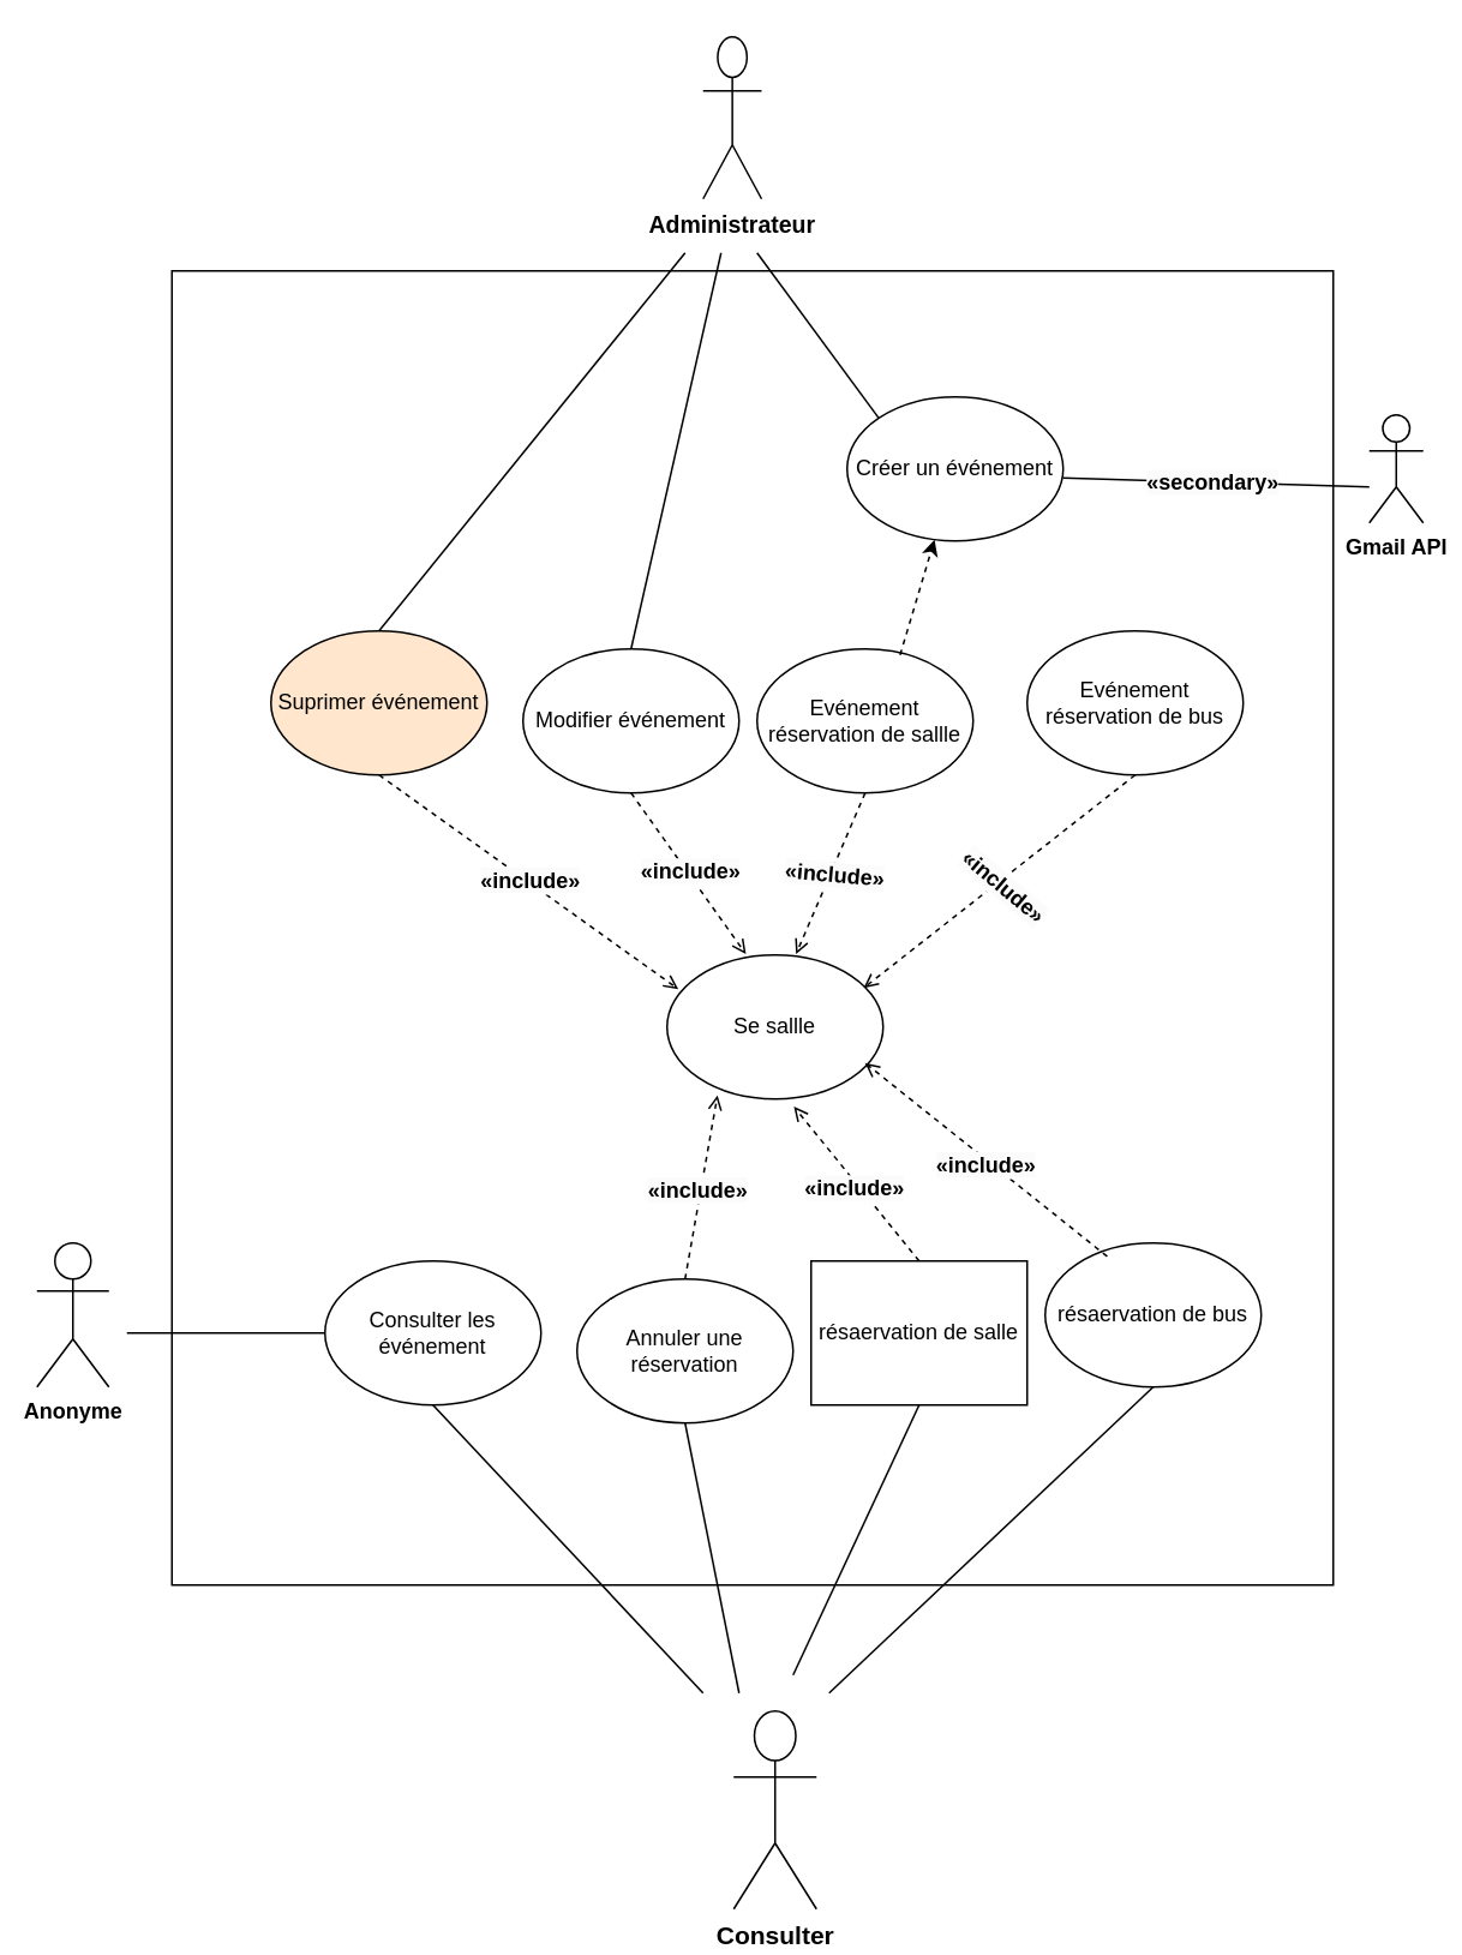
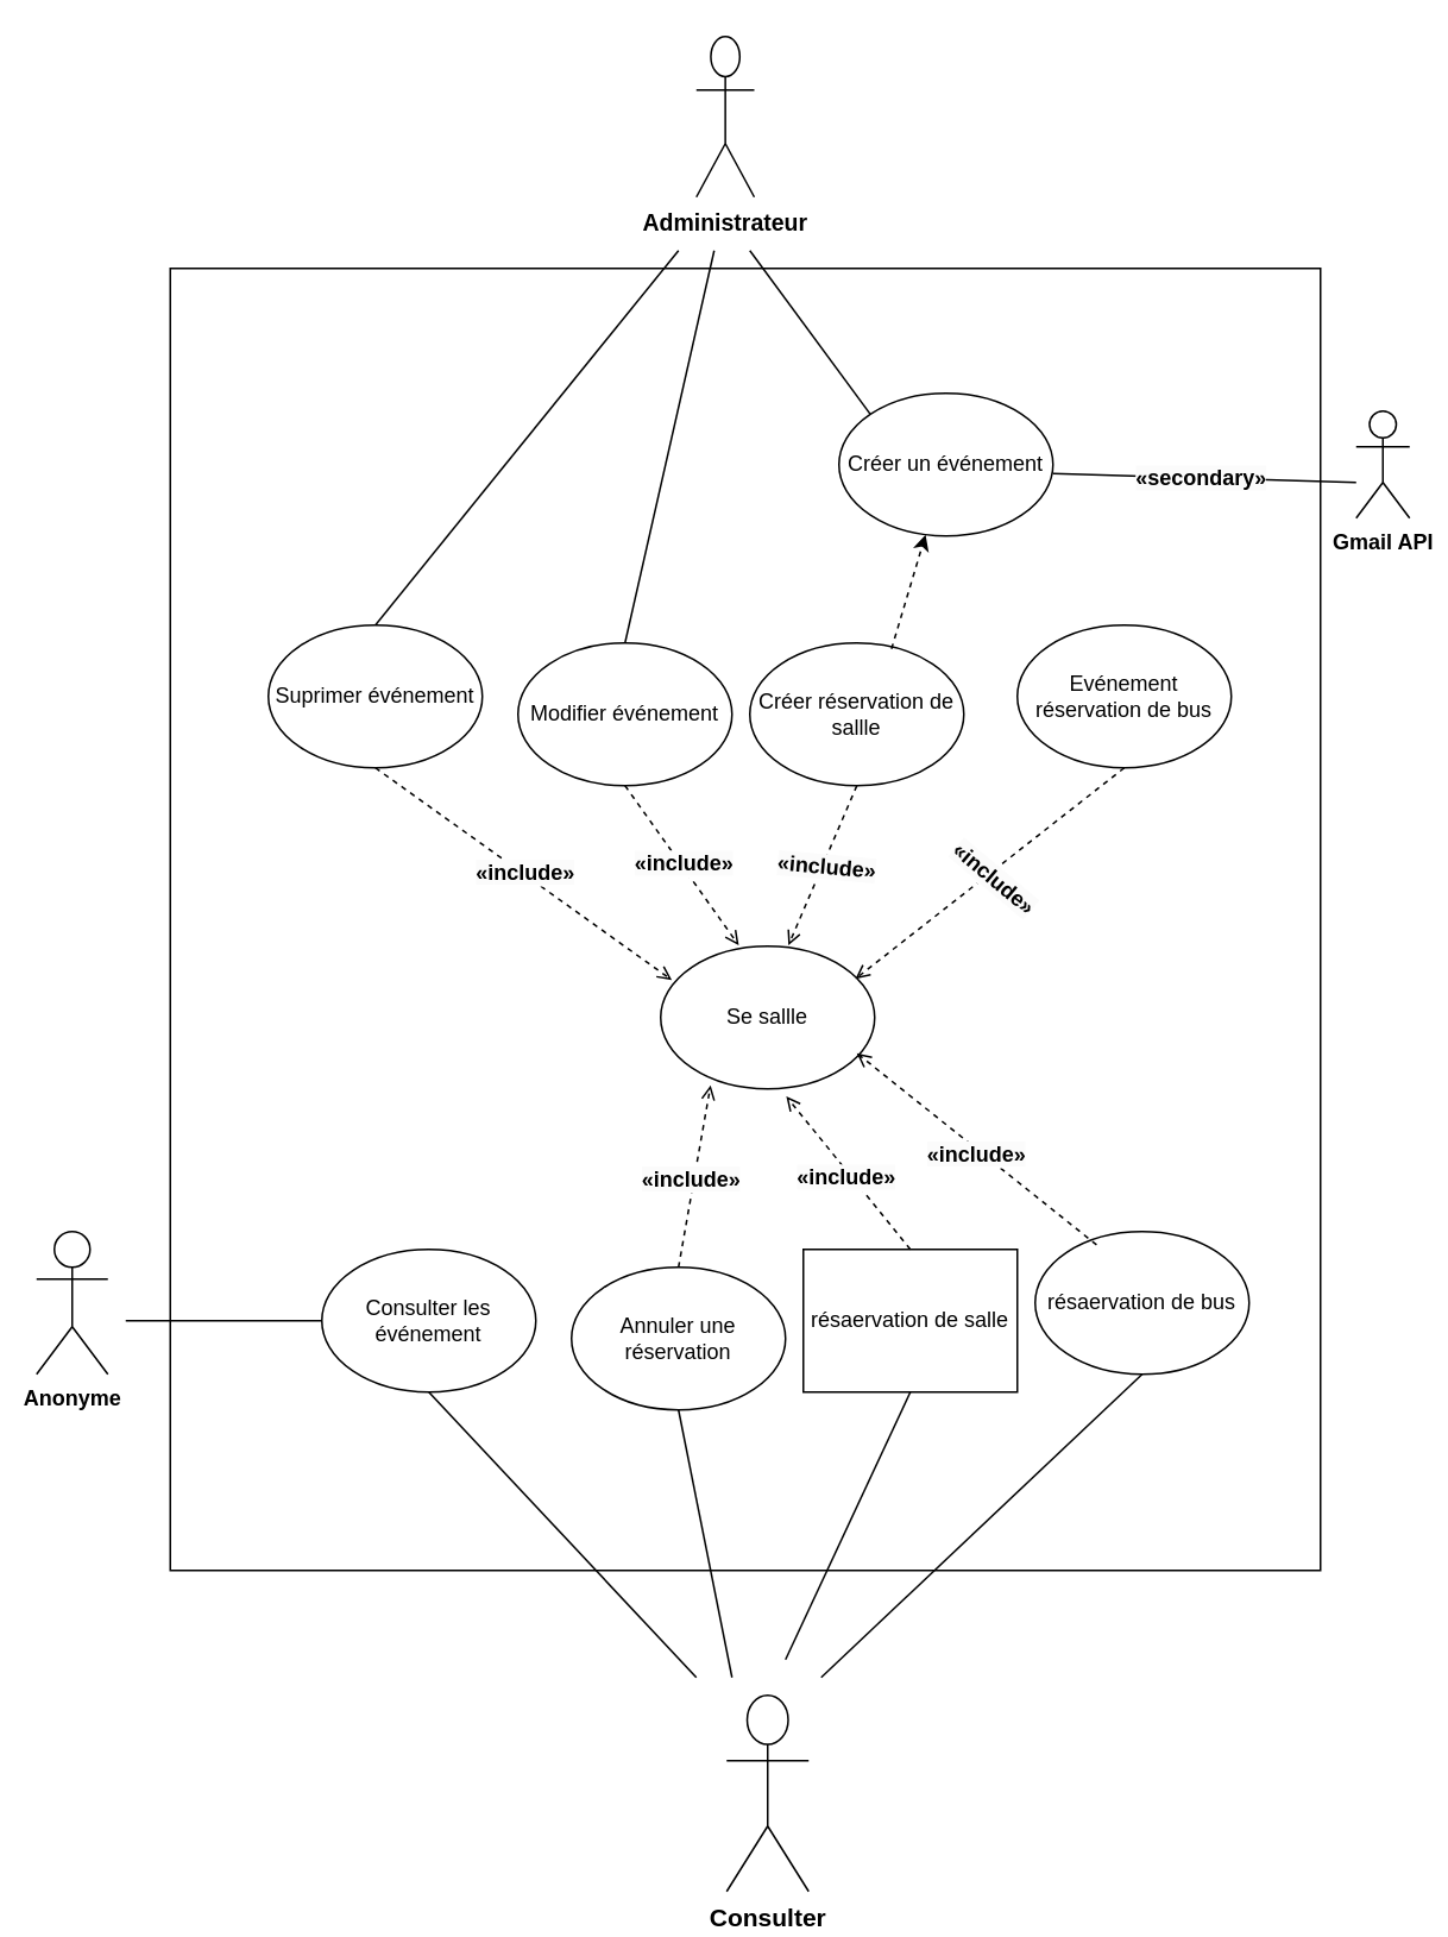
  <mxCell id="0" />
  <mxCell id="1" parent="0" />
  <mxCell id="2" value="" style="rounded=0;whiteSpace=wrap;html=1;" parent="1" vertex="1"><mxGeometry x="95" y="150" width="645" height="730" as="geometry" /></mxCell>
  <mxCell id="3" value="&lt;b&gt;&lt;font style=&quot;font-size: 13px;&quot;&gt;Administrateur&lt;/font&gt;&lt;/b&gt;" style="shape=umlActor;verticalLabelPosition=bottom;verticalAlign=top;html=1;outlineConnect=0;" parent="1" vertex="1"><mxGeometry x="390" y="20" width="32.5" height="90" as="geometry" /></mxCell>
  <mxCell id="4" value="Evénement réservation de bus" style="ellipse;whiteSpace=wrap;html=1;" parent="1" vertex="1"><mxGeometry x="570" y="350" width="120" height="80" as="geometry" /></mxCell>
- <mxCell id="5" value="Evénement réservation de sallle" style="ellipse;whiteSpace=wrap;html=1;" parent="1" vertex="1"><mxGeometry x="420" y="360" width="120" height="80" as="geometry" /></mxCell>
- <mxCell id="6" value="Suprimer événement" style="ellipse;whiteSpace=wrap;html=1;fillColor=#ffe6cc;" parent="1" vertex="1"><mxGeometry x="150" y="350" width="120" height="80" as="geometry" /></mxCell>
+ <mxCell id="5" value="Créer réservation de sallle" style="ellipse;whiteSpace=wrap;html=1;" parent="1" vertex="1"><mxGeometry x="420" y="360" width="120" height="80" as="geometry" /></mxCell>
+ <mxCell id="6" value="Suprimer événement" style="ellipse;whiteSpace=wrap;html=1;" parent="1" vertex="1"><mxGeometry x="150" y="350" width="120" height="80" as="geometry" /></mxCell>
  <mxCell id="7" value="Se sallle" style="ellipse;whiteSpace=wrap;html=1;" parent="1" vertex="1"><mxGeometry x="370" y="530" width="120" height="80" as="geometry" /></mxCell>
  <mxCell id="8" value="" style="endArrow=none;html=1;rounded=0;entryX=0;entryY=0;entryDx=0;entryDy=0;" parent="1" target="16" edge="1"><mxGeometry width="50" height="50" relative="1" as="geometry"><mxPoint x="420" y="140" as="sourcePoint" /><mxPoint x="160" y="330" as="targetPoint" /></mxGeometry></mxCell>
  <mxCell id="9" value="" style="endArrow=none;html=1;rounded=0;entryX=0.5;entryY=0;entryDx=0;entryDy=0;" parent="1" target="6" edge="1"><mxGeometry width="50" height="50" relative="1" as="geometry"><mxPoint x="380" y="140" as="sourcePoint" /><mxPoint x="160" y="390" as="targetPoint" /></mxGeometry></mxCell>
  <mxCell id="10" value="" style="endArrow=open;html=1;rounded=0;exitX=0.5;exitY=1;exitDx=0;exitDy=0;dashed=1;endFill=0;entryX=0.597;entryY=-0.006;entryDx=0;entryDy=0;entryPerimeter=0;" parent="1" source="5" target="7" edge="1"><mxGeometry width="50" height="50" relative="1" as="geometry"><mxPoint x="410" y="520" as="sourcePoint" /><mxPoint x="466.142" y="530.21" as="targetPoint" /></mxGeometry></mxCell>
  <mxCell id="11" value="&lt;b&gt;&lt;span style=&quot;font-size: 12px; text-wrap: wrap; background-color: rgb(251, 251, 251);&quot;&gt;«i&lt;/span&gt;&lt;span style=&quot;font-size: 12px; text-wrap: wrap; background-color: rgb(251, 251, 251);&quot;&gt;nclude»&lt;/span&gt;&lt;/b&gt;" style="edgeLabel;html=1;align=center;verticalAlign=middle;resizable=0;points=[];rotation=5;" parent="10" vertex="1" connectable="0"><mxGeometry x="-0.011" y="2" relative="1" as="geometry"><mxPoint y="1" as="offset" /></mxGeometry></mxCell>
  <mxCell id="12" value="" style="endArrow=open;html=1;rounded=0;exitX=0.5;exitY=1;exitDx=0;exitDy=0;entryX=0.91;entryY=0.229;entryDx=0;entryDy=0;dashed=1;endFill=0;entryPerimeter=0;" parent="1" source="4" target="7" edge="1"><mxGeometry width="50" height="50" relative="1" as="geometry"><mxPoint x="308" y="300" as="sourcePoint" /><mxPoint x="502.426" y="541.716" as="targetPoint" /></mxGeometry></mxCell>
  <mxCell id="13" value="&lt;b&gt;&lt;span style=&quot;font-size: 12px; text-wrap: wrap; background-color: rgb(251, 251, 251);&quot;&gt;«i&lt;/span&gt;&lt;span style=&quot;font-size: 12px; text-wrap: wrap; background-color: rgb(251, 251, 251);&quot;&gt;nclude»&lt;/span&gt;&lt;/b&gt;" style="edgeLabel;html=1;align=center;verticalAlign=middle;resizable=0;points=[];rotation=40;" parent="12" vertex="1" connectable="0"><mxGeometry x="-0.011" y="2" relative="1" as="geometry"><mxPoint y="1" as="offset" /></mxGeometry></mxCell>
  <mxCell id="14" value="" style="endArrow=open;html=1;rounded=0;exitX=0.5;exitY=1;exitDx=0;exitDy=0;entryX=0.052;entryY=0.237;entryDx=0;entryDy=0;dashed=1;entryPerimeter=0;endFill=0;" parent="1" source="6" target="7" edge="1"><mxGeometry width="50" height="50" relative="1" as="geometry"><mxPoint x="318" y="397" as="sourcePoint" /><mxPoint x="403.24" y="552" as="targetPoint" /></mxGeometry></mxCell>
  <mxCell id="15" value="&lt;b&gt;&lt;span style=&quot;font-size: 12px; text-wrap: wrap; background-color: rgb(251, 251, 251);&quot;&gt;«i&lt;/span&gt;&lt;span style=&quot;font-size: 12px; text-wrap: wrap; background-color: rgb(251, 251, 251);&quot;&gt;nclude»&lt;/span&gt;&lt;/b&gt;" style="edgeLabel;html=1;align=center;verticalAlign=middle;resizable=0;points=[];rotation=0;" parent="14" vertex="1" connectable="0"><mxGeometry x="-0.011" y="2" relative="1" as="geometry"><mxPoint y="1" as="offset" /></mxGeometry></mxCell>
  <mxCell id="16" value="Créer un événement" style="ellipse;whiteSpace=wrap;html=1;" parent="1" vertex="1"><mxGeometry x="470" y="220" width="120" height="80" as="geometry" /></mxCell>
  <mxCell id="17" value="" style="endArrow=classic;html=1;rounded=0;exitX=0.662;exitY=0.041;exitDx=0;exitDy=0;dashed=1;exitPerimeter=0;" parent="1" source="5" target="16" edge="1"><mxGeometry width="50" height="50" relative="1" as="geometry"><mxPoint x="252" y="319" as="sourcePoint" /><mxPoint x="220" y="330" as="targetPoint" /></mxGeometry></mxCell>
  <mxCell id="18" value="Modifier événement" style="ellipse;whiteSpace=wrap;html=1;" parent="1" vertex="1"><mxGeometry x="290" y="360" width="120" height="80" as="geometry" /></mxCell>
  <mxCell id="19" value="" style="endArrow=none;html=1;rounded=0;entryX=0.5;entryY=0;entryDx=0;entryDy=0;" parent="1" target="18" edge="1"><mxGeometry width="50" height="50" relative="1" as="geometry"><mxPoint x="400" y="140" as="sourcePoint" /><mxPoint x="100" y="430" as="targetPoint" /></mxGeometry></mxCell>
  <mxCell id="20" value="" style="endArrow=open;html=1;rounded=0;exitX=0.5;exitY=1;exitDx=0;exitDy=0;dashed=1;endFill=0;entryX=0.365;entryY=-0.006;entryDx=0;entryDy=0;entryPerimeter=0;" parent="1" source="18" target="7" edge="1"><mxGeometry width="50" height="50" relative="1" as="geometry"><mxPoint x="250" y="410" as="sourcePoint" /><mxPoint x="426.4" y="535.2" as="targetPoint" /></mxGeometry></mxCell>
  <mxCell id="21" value="&lt;b&gt;&lt;span style=&quot;font-size: 12px; text-wrap: wrap; background-color: rgb(251, 251, 251);&quot;&gt;«i&lt;/span&gt;&lt;span style=&quot;font-size: 12px; text-wrap: wrap; background-color: rgb(251, 251, 251);&quot;&gt;nclude»&lt;/span&gt;&lt;/b&gt;" style="edgeLabel;html=1;align=center;verticalAlign=middle;resizable=0;points=[];rotation=0;" parent="20" vertex="1" connectable="0"><mxGeometry x="-0.011" y="2" relative="1" as="geometry"><mxPoint y="1" as="offset" /></mxGeometry></mxCell>
  <mxCell id="22" value="&lt;b&gt;&lt;font style=&quot;font-size: 14px;&quot;&gt;Consulter&lt;/font&gt;&lt;/b&gt;" style="shape=umlActor;verticalLabelPosition=bottom;verticalAlign=top;html=1;outlineConnect=0;" parent="1" vertex="1"><mxGeometry x="407" y="950" width="46" height="110" as="geometry" /></mxCell>
  <mxCell id="23" value="résaervation de salle" style="whiteSpace=wrap;html=1;rounded=0;" parent="1" vertex="1"><mxGeometry x="450" y="700" width="120" height="80" as="geometry" /></mxCell>
  <mxCell id="24" value="résaervation de bus" style="ellipse;whiteSpace=wrap;html=1;" parent="1" vertex="1"><mxGeometry x="580" y="690" width="120" height="80" as="geometry" /></mxCell>
  <mxCell id="25" value="Annuler une réservation" style="ellipse;whiteSpace=wrap;html=1;" parent="1" vertex="1"><mxGeometry x="320" y="710" width="120" height="80" as="geometry" /></mxCell>
  <mxCell id="26" value="Consulter les événement" style="ellipse;whiteSpace=wrap;html=1;" parent="1" vertex="1"><mxGeometry x="180" y="700" width="120" height="80" as="geometry" /></mxCell>
  <mxCell id="27" value="" style="endArrow=none;html=1;rounded=0;entryX=0.5;entryY=1;entryDx=0;entryDy=0;" parent="1" target="24" edge="1"><mxGeometry width="50" height="50" relative="1" as="geometry"><mxPoint x="460" y="940" as="sourcePoint" /><mxPoint x="520" y="860" as="targetPoint" /></mxGeometry></mxCell>
  <mxCell id="28" value="" style="endArrow=none;html=1;rounded=0;entryX=0.5;entryY=1;entryDx=0;entryDy=0;" parent="1" target="23" edge="1"><mxGeometry width="50" height="50" relative="1" as="geometry"><mxPoint x="440" y="930" as="sourcePoint" /><mxPoint x="370" y="710" as="targetPoint" /></mxGeometry></mxCell>
  <mxCell id="29" value="" style="endArrow=none;html=1;rounded=0;entryX=0.5;entryY=1;entryDx=0;entryDy=0;" parent="1" target="25" edge="1"><mxGeometry width="50" height="50" relative="1" as="geometry"><mxPoint x="410" y="940" as="sourcePoint" /><mxPoint x="370" y="710" as="targetPoint" /></mxGeometry></mxCell>
  <mxCell id="30" value="" style="endArrow=none;html=1;rounded=0;entryX=0.5;entryY=1;entryDx=0;entryDy=0;" parent="1" target="26" edge="1"><mxGeometry width="50" height="50" relative="1" as="geometry"><mxPoint x="390" y="940" as="sourcePoint" /><mxPoint x="370" y="710" as="targetPoint" /></mxGeometry></mxCell>
  <mxCell id="31" value="" style="endArrow=open;html=1;rounded=0;exitX=0.5;exitY=0;exitDx=0;exitDy=0;entryX=0;entryY=1;entryDx=0;entryDy=0;dashed=1;endFill=0;" parent="1" source="25" edge="1"><mxGeometry width="50" height="50" relative="1" as="geometry"><mxPoint x="210" y="720" as="sourcePoint" /><mxPoint x="398" y="608" as="targetPoint" /></mxGeometry></mxCell>
  <mxCell id="32" value="&lt;b&gt;&lt;span style=&quot;font-size: 12px; text-wrap: wrap; background-color: rgb(251, 251, 251);&quot;&gt;«i&lt;/span&gt;&lt;span style=&quot;font-size: 12px; text-wrap: wrap; background-color: rgb(251, 251, 251);&quot;&gt;nclude»&lt;/span&gt;&lt;/b&gt;" style="edgeLabel;html=1;align=center;verticalAlign=middle;resizable=0;points=[];rotation=0;" parent="31" vertex="1" connectable="0"><mxGeometry x="-0.011" y="2" relative="1" as="geometry"><mxPoint y="1" as="offset" /></mxGeometry></mxCell>
  <mxCell id="33" value="" style="endArrow=open;html=1;rounded=0;exitX=0.5;exitY=0;exitDx=0;exitDy=0;entryX=0.587;entryY=1.053;entryDx=0;entryDy=0;dashed=1;endFill=0;entryPerimeter=0;" parent="1" source="23" target="7" edge="1"><mxGeometry width="50" height="50" relative="1" as="geometry"><mxPoint x="360" y="730" as="sourcePoint" /><mxPoint x="408" y="618" as="targetPoint" /></mxGeometry></mxCell>
  <mxCell id="34" value="&lt;b&gt;&lt;span style=&quot;font-size: 12px; text-wrap: wrap; background-color: rgb(251, 251, 251);&quot;&gt;«i&lt;/span&gt;&lt;span style=&quot;font-size: 12px; text-wrap: wrap; background-color: rgb(251, 251, 251);&quot;&gt;nclude»&lt;/span&gt;&lt;/b&gt;" style="edgeLabel;html=1;align=center;verticalAlign=middle;resizable=0;points=[];rotation=0;" parent="33" vertex="1" connectable="0"><mxGeometry x="-0.011" y="2" relative="1" as="geometry"><mxPoint y="1" as="offset" /></mxGeometry></mxCell>
  <mxCell id="35" value="" style="endArrow=open;html=1;rounded=0;exitX=0.287;exitY=0.093;exitDx=0;exitDy=0;entryX=0.587;entryY=1.053;entryDx=0;entryDy=0;dashed=1;endFill=0;entryPerimeter=0;exitPerimeter=0;" parent="1" source="24" edge="1"><mxGeometry width="50" height="50" relative="1" as="geometry"><mxPoint x="530" y="686" as="sourcePoint" /><mxPoint x="480" y="590" as="targetPoint" /></mxGeometry></mxCell>
  <mxCell id="36" value="&lt;b&gt;&lt;span style=&quot;font-size: 12px; text-wrap: wrap; background-color: rgb(251, 251, 251);&quot;&gt;«i&lt;/span&gt;&lt;span style=&quot;font-size: 12px; text-wrap: wrap; background-color: rgb(251, 251, 251);&quot;&gt;nclude»&lt;/span&gt;&lt;/b&gt;" style="edgeLabel;html=1;align=center;verticalAlign=middle;resizable=0;points=[];rotation=0;" parent="35" vertex="1" connectable="0"><mxGeometry x="-0.011" y="2" relative="1" as="geometry"><mxPoint y="1" as="offset" /></mxGeometry></mxCell>
  <mxCell id="37" value="&lt;b&gt;Anonyme&lt;/b&gt;" style="shape=umlActor;verticalLabelPosition=bottom;verticalAlign=top;html=1;outlineConnect=0;" parent="1" vertex="1"><mxGeometry x="20" y="690" width="40" height="80" as="geometry" /></mxCell>
  <mxCell id="38" value="" style="endArrow=none;html=1;rounded=0;entryX=0;entryY=0.5;entryDx=0;entryDy=0;" parent="1" target="26" edge="1"><mxGeometry width="50" height="50" relative="1" as="geometry"><mxPoint x="70" y="740" as="sourcePoint" /><mxPoint x="360" y="600" as="targetPoint" /></mxGeometry></mxCell>
  <mxCell id="39" value="&lt;b&gt;Gmail API&lt;/b&gt;" style="shape=umlActor;verticalLabelPosition=bottom;verticalAlign=top;html=1;outlineConnect=0;" parent="1" vertex="1"><mxGeometry x="760" y="230" width="30" height="60" as="geometry" /></mxCell>
  <mxCell id="40" value="" style="endArrow=none;html=1;rounded=0;" parent="1" edge="1"><mxGeometry width="50" height="50" relative="1" as="geometry"><mxPoint x="590" y="265" as="sourcePoint" /><mxPoint x="760" y="270" as="targetPoint" /></mxGeometry></mxCell>
  <mxCell id="41" value="&lt;b&gt;&lt;span style=&quot;font-size: 12px; text-wrap: wrap; background-color: rgb(251, 251, 251);&quot;&gt;«secondary&lt;/span&gt;&lt;span style=&quot;font-size: 12px; text-wrap: wrap; background-color: rgb(251, 251, 251);&quot;&gt;»&lt;/span&gt;&lt;/b&gt;" style="edgeLabel;html=1;align=center;verticalAlign=middle;resizable=0;points=[];" parent="40" vertex="1" connectable="0"><mxGeometry x="-0.019" relative="1" as="geometry"><mxPoint as="offset" /></mxGeometry></mxCell>
